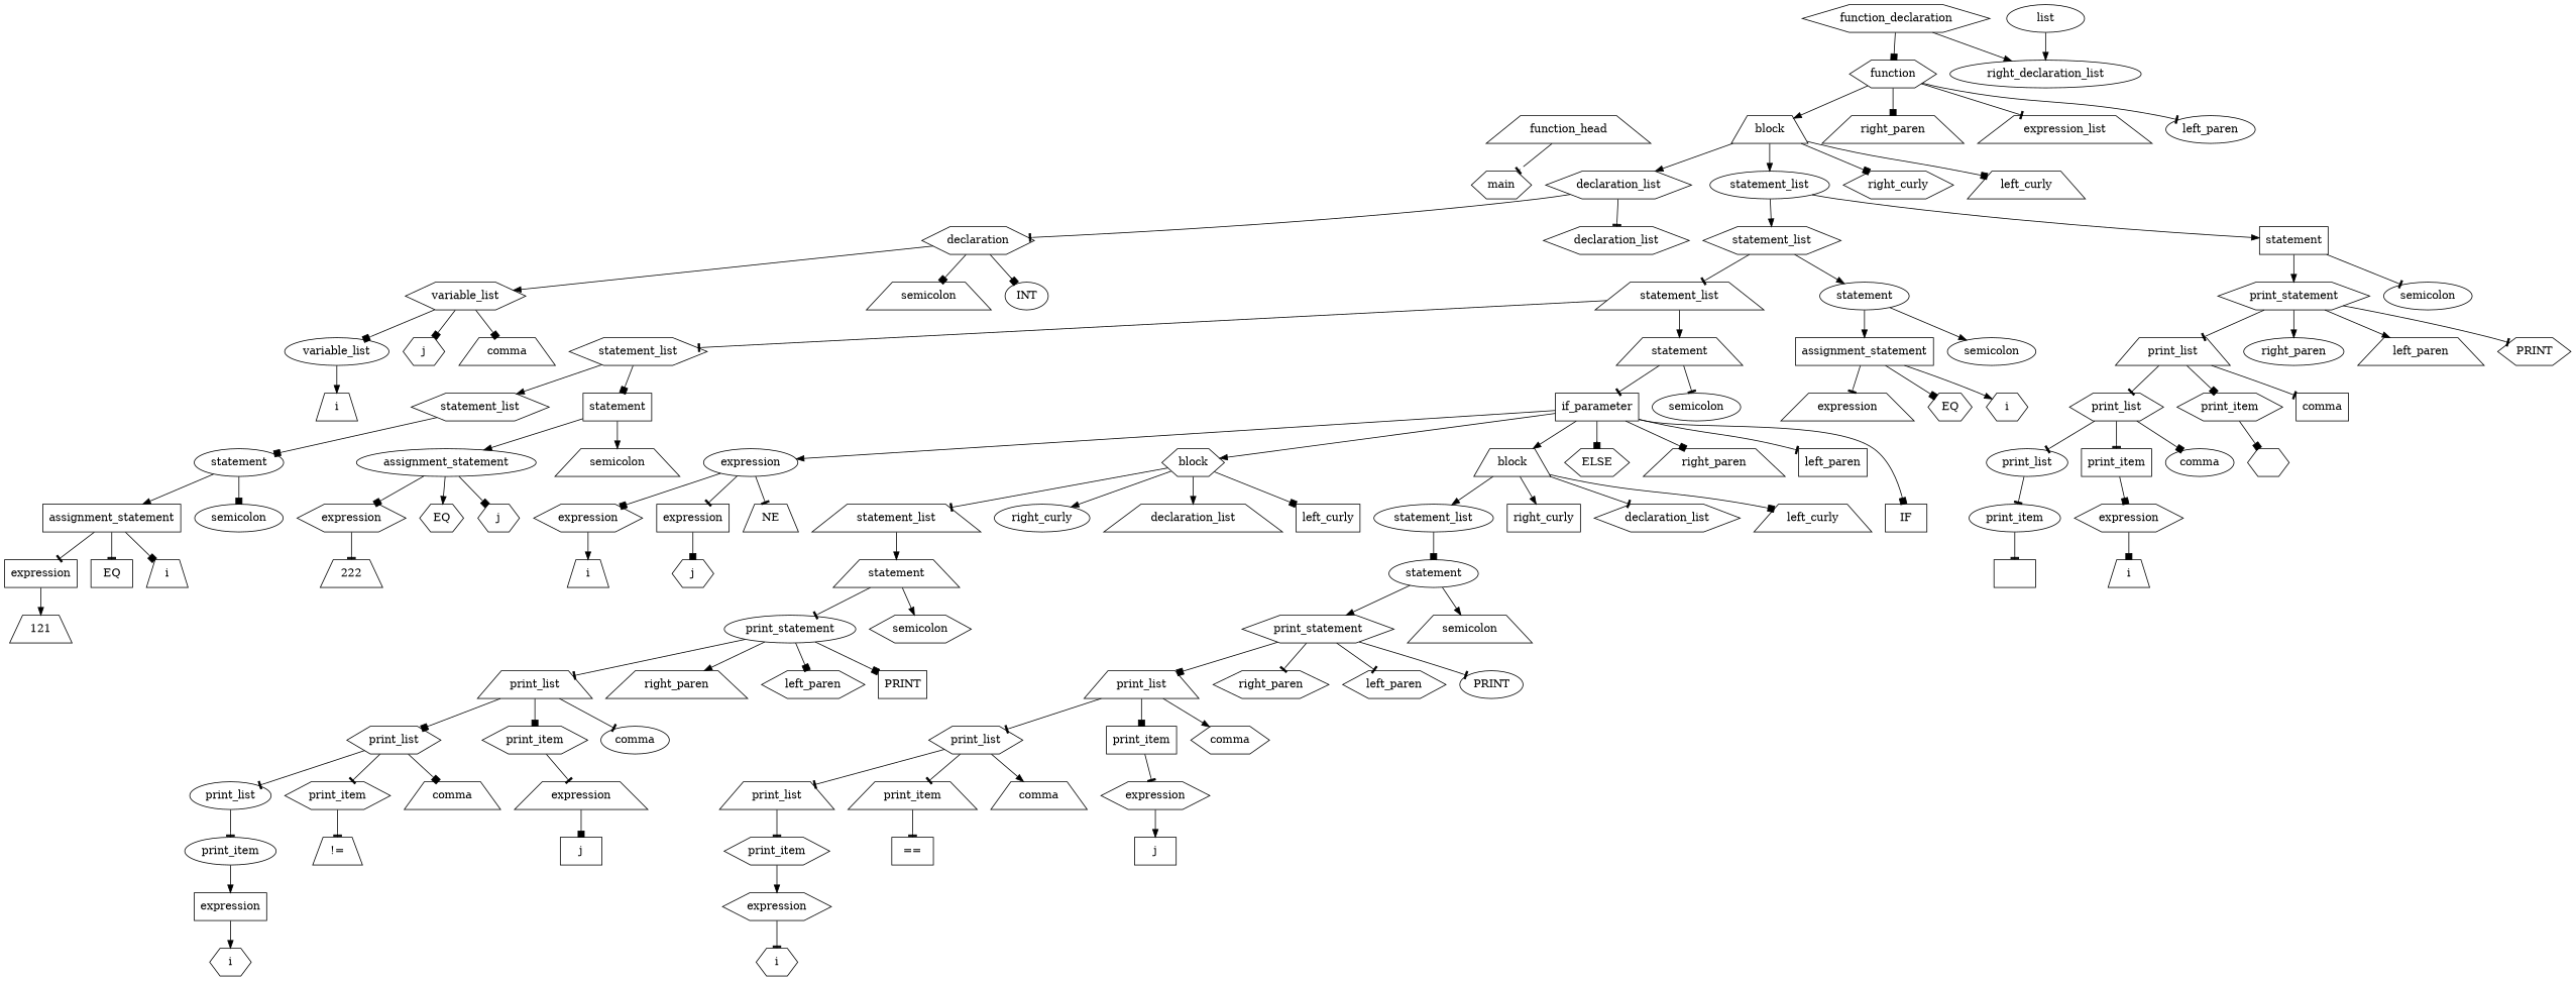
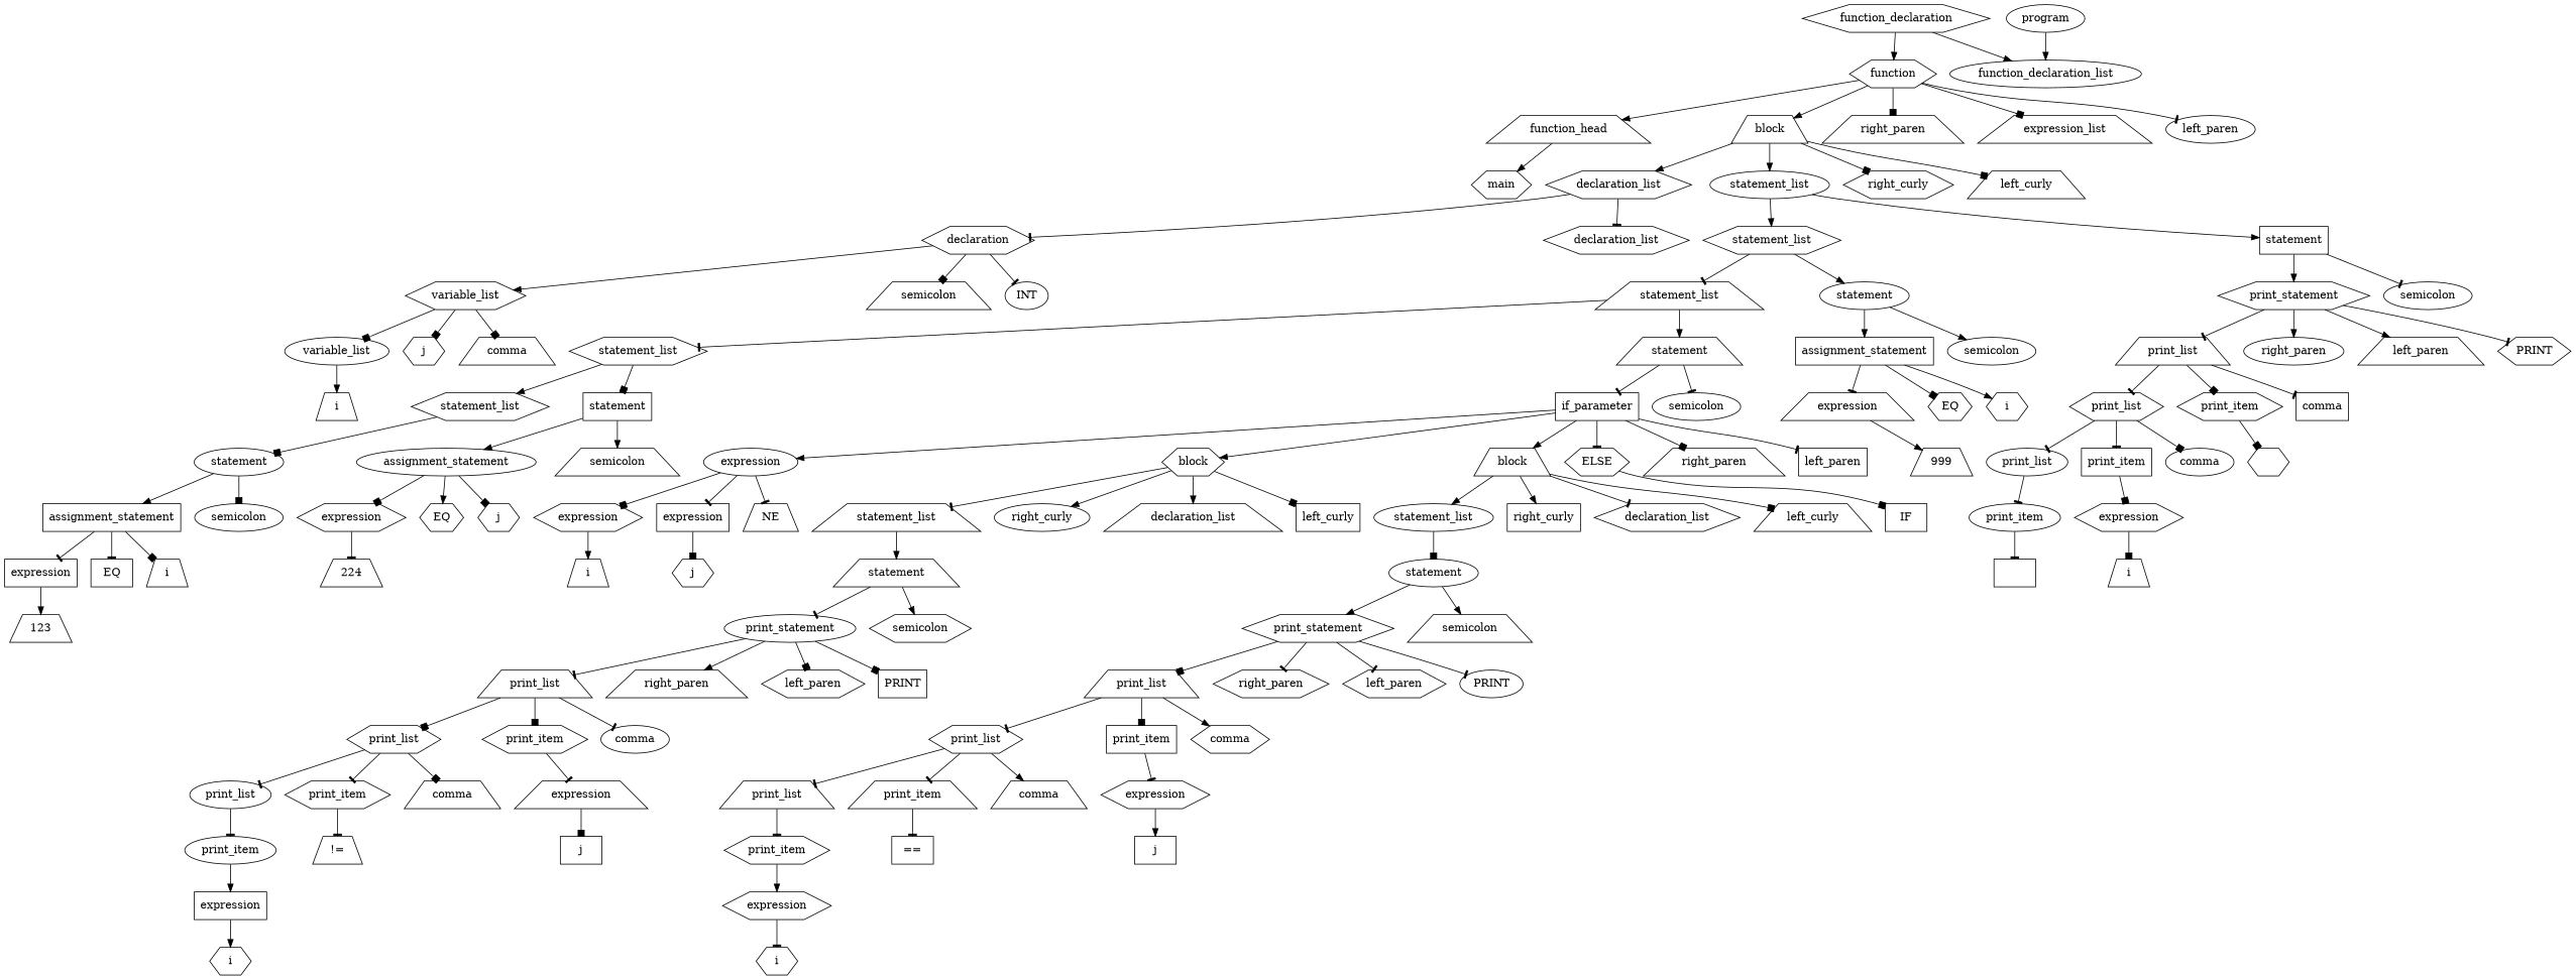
  digraph {
    ordering=out
    node [shape=hexagon]
    edge [arrowhead=normal]
    n1 [label=function_head shape=trapezium]
    n2 [label=main]
    n3 [label=variable_list shape=ellipse]
    n4 [label=i shape=trapezium]
    n5 [label=variable_list]
    n6 [label=j]
    n7 [label=comma shape=trapezium]
    n8 [label=declaration]
    n9 [label=semicolon shape=trapezium]
    n10 [label=INT shape=ellipse]
    n11 [label=declaration_list]
    n12 [label=declaration_list]
    n13 [label=expression shape=box]
-   n14 [label=121 shape=trapezium]
+   n14 [label=123 shape=trapezium]
    n15 [label=assignment_statement shape=box]
    n16 [label=EQ shape=box]
    n17 [label=i shape=trapezium]
    n18 [label=statement shape=ellipse]
    n19 [label=semicolon shape=ellipse]
    n20 [label=statement_list]
    n21 [label=expression]
-   n22 [label=222 shape=trapezium]
+   n22 [label=224 shape=trapezium]
    n23 [label=assignment_statement shape=ellipse]
    n24 [label=EQ]
    n25 [label=j]
    n26 [label=statement shape=box]
    n27 [label=semicolon shape=trapezium]
    n28 [label=statement_list]
    n29 [label=expression]
    n30 [label=i shape=trapezium]
    n31 [label=expression shape=box]
    n32 [label=j]
    n33 [label=expression shape=ellipse]
    n34 [label=NE shape=trapezium]
    n35 [label=expression shape=box]
    n36 [label=i]
    n37 [label=print_item shape=ellipse]
    n38 [label=print_list shape=ellipse]
    n39 [label=print_item]
    n40 [label="!=" shape=trapezium]
    n41 [label=print_list]
    n42 [label=comma shape=trapezium]
    n43 [label=expression shape=trapezium]
    n44 [label=j shape=box]
    n45 [label=print_item]
    n46 [label=print_list shape=trapezium]
    n47 [label=comma shape=ellipse]
    n48 [label=print_statement shape=ellipse]
    n49 [label=right_paren shape=trapezium]
    n50 [label=left_paren]
    n51 [label=PRINT shape=box]
    n52 [label=statement shape=trapezium]
    n53 [label=semicolon]
    n54 [label=statement_list shape=trapezium]
    n55 [label=block]
    n56 [label=right_curly shape=ellipse]
    n57 [label=declaration_list shape=trapezium]
    n58 [label=left_curly shape=box]
    n59 [label=expression]
    n60 [label=i]
    n61 [label=print_item]
    n62 [label=print_list shape=trapezium]
    n63 [label=print_item shape=trapezium]
    n64 [label="==" shape=box]
    n65 [label=print_list]
    n66 [label=comma shape=trapezium]
    n67 [label=expression]
    n68 [label=j shape=box]
    n69 [label=print_item shape=box]
    n70 [label=print_list shape=trapezium]
    n71 [label=comma]
    n72 [label=print_statement]
    n73 [label=right_paren]
    n74 [label=left_paren]
    n75 [label=PRINT shape=ellipse]
    n76 [label=statement shape=ellipse]
    n77 [label=semicolon shape=trapezium]
    n78 [label=statement_list shape=ellipse]
    n79 [label=block shape=trapezium]
    n80 [label=right_curly shape=box]
    n81 [label=declaration_list]
    n82 [label=left_curly shape=trapezium]
    n83 [label=if_parameter shape=box]
    n84 [label=ELSE]
    n85 [label=right_paren shape=trapezium]
    n86 [label=left_paren shape=box]
    n87 [label=IF shape=box]
    n88 [label=statement shape=trapezium]
    n89 [label=semicolon shape=ellipse]
    n90 [label=statement_list shape=trapezium]
    n91 [label=expression shape=trapezium]
+   n92 [label=999 shape=trapezium]
    n93 [label=assignment_statement shape=box]
    n94 [label=EQ]
    n95 [label=i]
    n96 [label=statement shape=ellipse]
    n97 [label=semicolon shape=ellipse]
    n98 [label=statement_list]
    n99 [label=print_item shape=ellipse]
    n100 [label="\n" shape=box]
    n101 [label=print_list shape=ellipse]
    n102 [label=expression]
    n103 [label=i shape=trapezium]
    n104 [label=print_item shape=box]
    n105 [label=print_list]
    n106 [label=comma shape=ellipse]
    n107 [label=print_item]
    n108 [label="\n"]
    n109 [label=print_list shape=trapezium]
    n110 [label=comma shape=box]
    n111 [label=print_statement]
    n112 [label=right_paren shape=ellipse]
    n113 [label=left_paren shape=trapezium]
    n114 [label=PRINT]
    n115 [label=statement shape=box]
    n116 [label=semicolon shape=ellipse]
    n117 [label=statement_list shape=ellipse]
    n118 [label=block shape=trapezium]
    n119 [label=right_curly]
    n120 [label=left_curly shape=trapezium]
    n121 [label=function]
    n122 [label=right_paren shape=trapezium]
    n123 [label=expression_list shape=trapezium]
    n124 [label=left_paren shape=ellipse]
    n125 [label=function_declaration]
-   n126 [label=right_declaration_list shape=ellipse]
-   n127 [label=list shape=ellipse]
-   n1 -> n2 [arrowhead=tee]
+   n126 [label=function_declaration_list shape=ellipse]
+   n127 [label=program shape=ellipse]
+   n1 -> n2
    n3 -> n4
    n5 -> n3 [arrowhead=box]
    n5 -> n6 [arrowhead=box]
    n5 -> n7 [arrowhead=box]
    n8 -> n5
    n8 -> n9 [arrowhead=box]
-   n8 -> n10 [arrowhead=box]
+   n8 -> n10 [arrowhead=tee]
    n11 -> n8 [arrowhead=tee]
    n11 -> n12 [arrowhead=tee]
    n13 -> n14
    n15 -> n13 [arrowhead=tee]
    n15 -> n16 [arrowhead=tee]
    n15 -> n17 [arrowhead=box]
    n18 -> n15
    n18 -> n19 [arrowhead=box]
    n20 -> n18 [arrowhead=box]
    n21 -> n22 [arrowhead=tee]
    n23 -> n21 [arrowhead=box]
    n23 -> n24
    n23 -> n25 [arrowhead=box]
    n26 -> n23
    n26 -> n27
    n28 -> n20
    n28 -> n26 [arrowhead=box]
    n29 -> n30
    n31 -> n32 [arrowhead=box]
    n33 -> n29 [arrowhead=box]
    n33 -> n31 [arrowhead=tee]
    n33 -> n34 [arrowhead=tee]
    n35 -> n36
    n37 -> n35
    n38 -> n37 [arrowhead=tee]
    n39 -> n40 [arrowhead=tee]
    n41 -> n38 [arrowhead=tee]
    n41 -> n39 [arrowhead=tee]
    n41 -> n42 [arrowhead=box]
    n43 -> n44 [arrowhead=box]
    n45 -> n43 [arrowhead=tee]
    n46 -> n41 [arrowhead=box]
    n46 -> n45 [arrowhead=box]
    n46 -> n47 [arrowhead=tee]
    n48 -> n46 [arrowhead=tee]
    n48 -> n49
    n48 -> n50 [arrowhead=box]
    n48 -> n51 [arrowhead=box]
    n52 -> n48 [arrowhead=tee]
    n52 -> n53
    n54 -> n52
    n55 -> n54 [arrowhead=tee]
    n55 -> n56
    n55 -> n57
    n55 -> n58 [arrowhead=box]
    n59 -> n60 [arrowhead=tee]
    n61 -> n59
    n62 -> n61 [arrowhead=tee]
    n63 -> n64 [arrowhead=tee]
    n65 -> n62 [arrowhead=tee]
    n65 -> n63 [arrowhead=tee]
    n65 -> n66
    n67 -> n68
    n69 -> n67 [arrowhead=tee]
    n70 -> n65 [arrowhead=tee]
    n70 -> n69 [arrowhead=box]
    n70 -> n71
    n72 -> n70 [arrowhead=box]
    n72 -> n73 [arrowhead=tee]
    n72 -> n74 [arrowhead=tee]
    n72 -> n75 [arrowhead=tee]
    n76 -> n72
    n76 -> n77
    n78 -> n76 [arrowhead=box]
    n79 -> n78
    n79 -> n80
    n79 -> n81 [arrowhead=tee]
    n79 -> n82 [arrowhead=box]
    n83 -> n33
    n83 -> n55
    n83 -> n79
-   n83 -> n84 [arrowhead=box]
+   n83 -> n84 [arrowhead=tee]
    n83 -> n85 [arrowhead=box]
    n83 -> n86 [arrowhead=tee]
-   n83 -> n87 [arrowhead=box]
+   n84 -> n87 [arrowhead=box]
    n88 -> n83 [arrowhead=tee]
    n88 -> n89 [arrowhead=tee]
    n90 -> n28 [arrowhead=tee]
    n90 -> n88
+   n91 -> n92
    n93 -> n91 [arrowhead=tee]
    n93 -> n94 [arrowhead=box]
    n93 -> n95
    n96 -> n93
    n96 -> n97
    n98 -> n90 [arrowhead=tee]
    n98 -> n96
    n99 -> n100 [arrowhead=tee]
    n101 -> n99 [arrowhead=tee]
    n102 -> n103 [arrowhead=box]
    n104 -> n102 [arrowhead=box]
    n105 -> n101 [arrowhead=tee]
    n105 -> n104 [arrowhead=tee]
    n105 -> n106 [arrowhead=box]
    n107 -> n108 [arrowhead=box]
    n109 -> n105 [arrowhead=tee]
    n109 -> n107 [arrowhead=box]
    n109 -> n110 [arrowhead=tee]
    n111 -> n109 [arrowhead=tee]
    n111 -> n112
    n111 -> n113
    n111 -> n114 [arrowhead=tee]
    n115 -> n111
    n115 -> n116 [arrowhead=tee]
    n117 -> n98
    n117 -> n115
    n118 -> n11
    n118 -> n117
    n118 -> n119 [arrowhead=box]
    n118 -> n120 [arrowhead=box]
+   n121 -> n1
    n121 -> n118
    n121 -> n122 [arrowhead=box]
-   n121 -> n123 [arrowhead=tee]
+   n121 -> n123 [arrowhead=box]
    n121 -> n124 [arrowhead=tee]
-   n125 -> n121 [arrowhead=box]
+   n125 -> n121
    n125 -> n126
    n127 -> n126
  }
